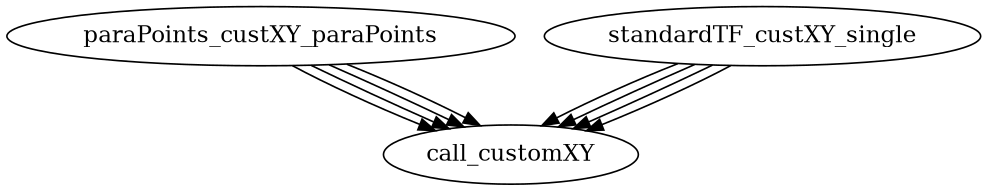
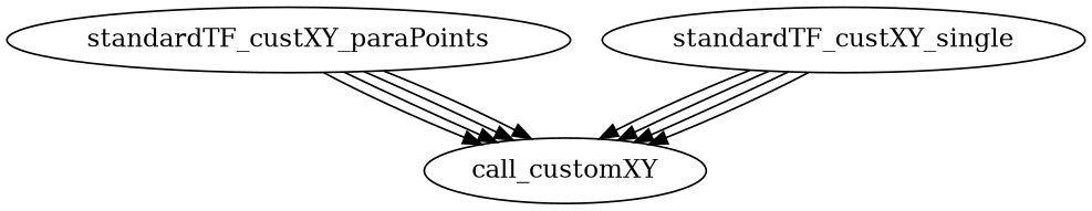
  digraph {
-   standardTF_custXY_paraPoints [label=paraPoints_custXY_paraPoints]
+   standardTF_custXY_paraPoints
    call_customXY
    standardTF_custXY_single
    standardTF_custXY_paraPoints -> call_customXY
    standardTF_custXY_paraPoints -> call_customXY
    standardTF_custXY_paraPoints -> call_customXY
    standardTF_custXY_paraPoints -> call_customXY
    standardTF_custXY_single -> call_customXY
    standardTF_custXY_single -> call_customXY
    standardTF_custXY_single -> call_customXY
    standardTF_custXY_single -> call_customXY
  }
